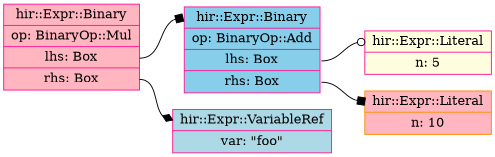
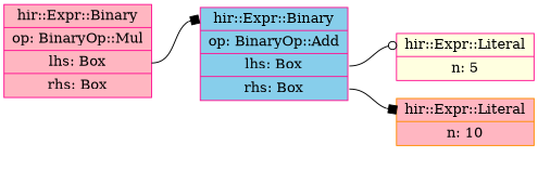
  digraph {
    rankdir=LR
    node [shape=record style=filled fillcolor=lightpink color=deeppink]
    edge [headport=top tailport=lhs arrowhead=box]
    n1 [label="hir::Expr::Binary | op: BinaryOp::Mul | <lhs> lhs: Box | <rhs> rhs: Box"]
    n2 [label="<top> hir::Expr::Binary | op: BinaryOp::Add | <lhs> lhs: Box | <rhs> rhs: Box" fillcolor=skyblue]
-   n3 [label="<top> hir::Expr::VariableRef | var: \"foo\"" fillcolor=lightblue]
    n4 [label="<top> hir::Expr::Literal | n: 5" fillcolor=lightyellow]
    n5 [label="<top> hir::Expr::Literal | n: 10" color=darkorange]
    n1 -> n2
-   n1 -> n3 [tailport=rhs arrowhead=diamond]
    n2 -> n4 [arrowhead=odot]
    n2 -> n5 [tailport=rhs]
  }
